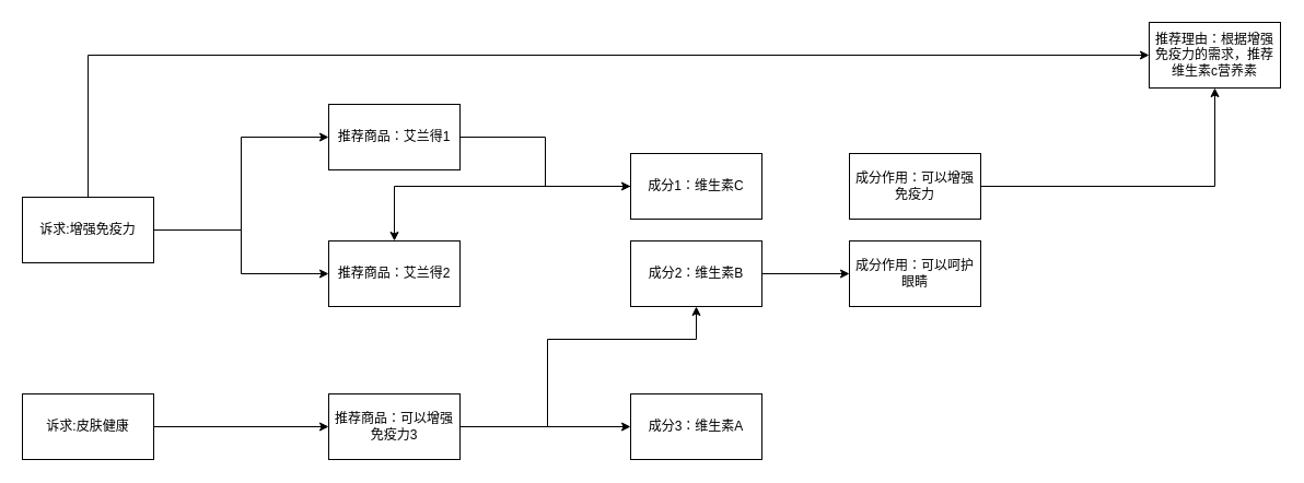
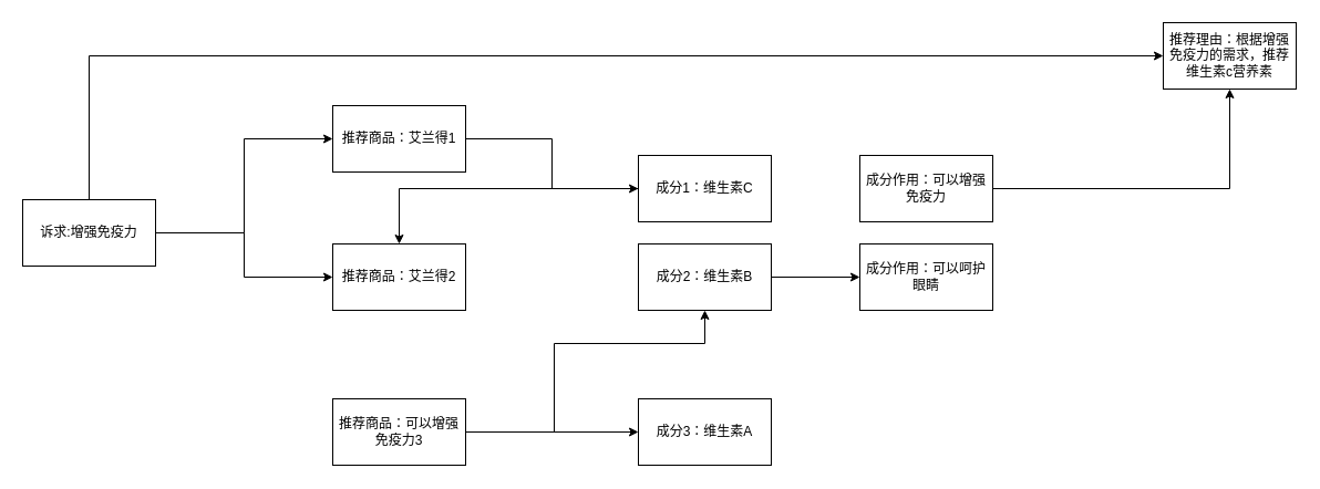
  <mxCell id="0" />
  <mxCell id="1" parent="0" />
  <mxCell id="2" style="edgeStyle=orthogonalEdgeStyle;rounded=0;orthogonalLoop=1;jettySize=auto;html=1;exitX=1;exitY=0.5;exitDx=0;exitDy=0;entryX=0;entryY=0.5;entryDx=0;entryDy=0;" edge="1" parent="1" source="5" target="9"><mxGeometry relative="1" as="geometry"><mxPoint x="280" y="220" as="targetPoint" /></mxGeometry></mxCell>
  <mxCell id="3" style="edgeStyle=orthogonalEdgeStyle;rounded=0;orthogonalLoop=1;jettySize=auto;html=1;exitX=1;exitY=0.5;exitDx=0;exitDy=0;entryX=0;entryY=0.5;entryDx=0;entryDy=0;" edge="1" parent="1" source="5" target="10"><mxGeometry relative="1" as="geometry" /></mxCell>
  <mxCell id="4" style="edgeStyle=orthogonalEdgeStyle;rounded=0;orthogonalLoop=1;jettySize=auto;html=1;exitX=0.5;exitY=0;exitDx=0;exitDy=0;entryX=0;entryY=0.5;entryDx=0;entryDy=0;" edge="1" parent="1" source="5" target="21"><mxGeometry relative="1" as="geometry" /></mxCell>
  <mxCell id="5" value="诉求:增强免疫力" style="rounded=0;whiteSpace=wrap;html=1;" vertex="1" parent="1"><mxGeometry x="20" y="180" width="120" height="60" as="geometry" /></mxCell>
- <mxCell id="6" style="edgeStyle=orthogonalEdgeStyle;rounded=0;orthogonalLoop=1;jettySize=auto;html=1;exitX=1;exitY=0.5;exitDx=0;exitDy=0;" edge="1" parent="1" source="7" target="13"><mxGeometry relative="1" as="geometry" /></mxCell>
- <mxCell id="7" value="诉求:皮肤健康" style="rounded=0;whiteSpace=wrap;html=1;" vertex="1" parent="1"><mxGeometry x="20" y="360" width="120" height="60" as="geometry" /></mxCell>
  <mxCell id="8" style="edgeStyle=orthogonalEdgeStyle;rounded=0;orthogonalLoop=1;jettySize=auto;html=1;exitX=1;exitY=0.5;exitDx=0;exitDy=0;entryX=0;entryY=0.5;entryDx=0;entryDy=0;" edge="1" parent="1" source="9" target="15"><mxGeometry relative="1" as="geometry" /></mxCell>
  <mxCell id="9" value="推荐商品：艾兰得1" style="rounded=0;whiteSpace=wrap;html=1;" vertex="1" parent="1"><mxGeometry x="300" y="95" width="120" height="60" as="geometry" /></mxCell>
  <mxCell id="10" value="推荐商品：艾兰得2" style="rounded=0;whiteSpace=wrap;html=1;" vertex="1" parent="1"><mxGeometry x="300" y="220" width="120" height="60" as="geometry" /></mxCell>
  <mxCell id="11" style="edgeStyle=orthogonalEdgeStyle;rounded=0;orthogonalLoop=1;jettySize=auto;html=1;exitX=1;exitY=0.5;exitDx=0;exitDy=0;entryX=0;entryY=0.5;entryDx=0;entryDy=0;" edge="1" parent="1" source="13" target="22"><mxGeometry relative="1" as="geometry" /></mxCell>
  <mxCell id="12" style="edgeStyle=orthogonalEdgeStyle;rounded=0;orthogonalLoop=1;jettySize=auto;html=1;exitX=1;exitY=0.5;exitDx=0;exitDy=0;entryX=0.5;entryY=1;entryDx=0;entryDy=0;" edge="1" parent="1" source="13" target="19"><mxGeometry relative="1" as="geometry"><Array as="points"><mxPoint x="500" y="390" /><mxPoint x="500" y="310" /><mxPoint x="636" y="310" /></Array></mxGeometry></mxCell>
  <mxCell id="13" value="推荐商品：可以增强免疫力3" style="rounded=0;whiteSpace=wrap;html=1;" vertex="1" parent="1"><mxGeometry x="300" y="360" width="120" height="60" as="geometry" /></mxCell>
  <mxCell id="14" value="" style="edgeStyle=orthogonalEdgeStyle;rounded=0;orthogonalLoop=1;jettySize=auto;html=1;" edge="1" parent="1" source="15" target="10"><mxGeometry relative="1" as="geometry" /></mxCell>
  <mxCell id="15" value="成分1：维生素C" style="rounded=0;whiteSpace=wrap;html=1;" vertex="1" parent="1"><mxGeometry x="576" y="140" width="120" height="60" as="geometry" /></mxCell>
  <mxCell id="16" style="edgeStyle=orthogonalEdgeStyle;rounded=0;orthogonalLoop=1;jettySize=auto;html=1;exitX=1;exitY=0.5;exitDx=0;exitDy=0;entryX=0.5;entryY=1;entryDx=0;entryDy=0;" edge="1" parent="1" source="17" target="21"><mxGeometry relative="1" as="geometry" /></mxCell>
  <mxCell id="17" value="成分作用：可以增强免疫力" style="whiteSpace=wrap;html=1;rounded=0;" vertex="1" parent="1"><mxGeometry x="776" y="140" width="120" height="60" as="geometry" /></mxCell>
  <mxCell id="18" style="edgeStyle=orthogonalEdgeStyle;rounded=0;orthogonalLoop=1;jettySize=auto;html=1;exitX=1;exitY=0.5;exitDx=0;exitDy=0;entryX=0;entryY=0.5;entryDx=0;entryDy=0;" edge="1" parent="1" source="19" target="20"><mxGeometry relative="1" as="geometry" /></mxCell>
  <mxCell id="19" value="成分2：维生素B" style="rounded=0;whiteSpace=wrap;html=1;" vertex="1" parent="1"><mxGeometry x="576" y="220" width="120" height="60" as="geometry" /></mxCell>
  <mxCell id="20" value="成分作用：可以呵护眼睛" style="whiteSpace=wrap;html=1;rounded=0;" vertex="1" parent="1"><mxGeometry x="776" y="220" width="120" height="60" as="geometry" /></mxCell>
  <mxCell id="21" value="推荐理由：根据增强免疫力的需求，推荐维生素c营养素" style="rounded=0;whiteSpace=wrap;html=1;" vertex="1" parent="1"><mxGeometry x="1050" y="20" width="120" height="60" as="geometry" /></mxCell>
  <mxCell id="22" value="成分3：维生素A" style="rounded=0;whiteSpace=wrap;html=1;" vertex="1" parent="1"><mxGeometry x="576" y="360" width="120" height="60" as="geometry" /></mxCell>
